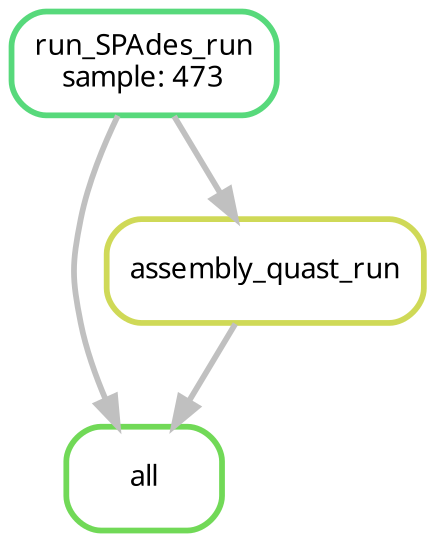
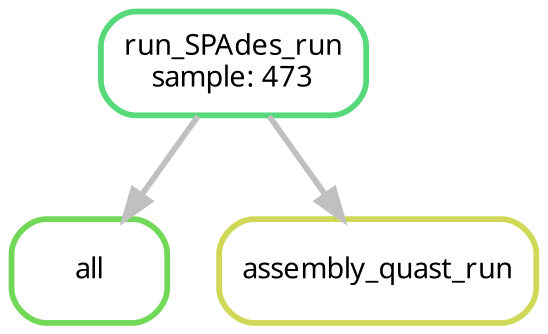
  digraph {
    bgcolor=white
    node [fontname=sans fontsize=10 penwidth=2 shape=box style=rounded]
    edge [color=grey penwidth=2]
    n1 [color="0.30 0.6 0.85" label=all]
    n2 [color="0.38 0.6 0.85" label="run_SPAdes_run\nsample: 473"]
    n3 [color="0.18 0.6 0.85" label=assembly_quast_run]
    n2 -> n1
    n2 -> n3
-   n3 -> n1
  }
